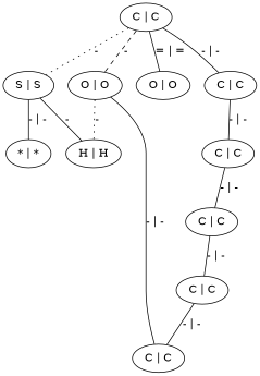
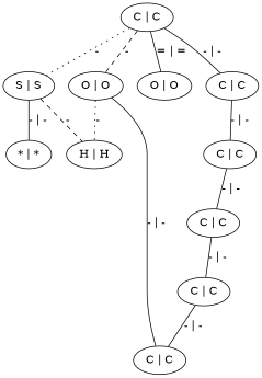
  graph {
    n1 [label="C | C"]
    n2 [label="S | S"]
    n3 [label="O | O"]
    n4 [label="O | O"]
    n5 [label="C | C"]
    n6 [label="* | *"]
    n7 [label="H | H"]
    n8 [label="C | C"]
    n9 [label="C | C"]
    n10 [label="C | C"]
    n11 [label="C | C"]
    n1 -- n2 [label="-" style=dotted]
    n1 -- n3 [label="-" style=dashed]
    n1 -- n4 [label="= | ="]
    n1 -- n5 [label="- | -"]
    n2 -- n6 [label="- | -"]
-   n2 -- n7 [label="-" style=solid]
+   n2 -- n7 [label="-" style=dashed]
    n3 -- n7 [label="-" style=dotted]
    n3 -- n8 [label="- | -"]
    n5 -- n9 [label="- | -"]
    n9 -- n10 [label="- | -"]
    n10 -- n11 [label="- | -"]
    n11 -- n8 [label="- | -"]
  }
